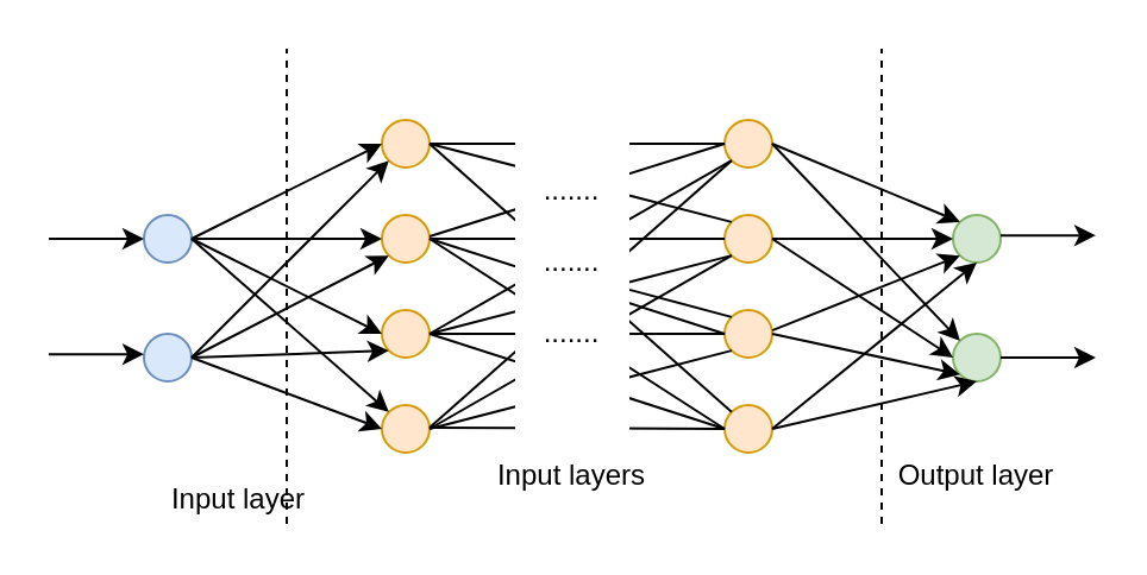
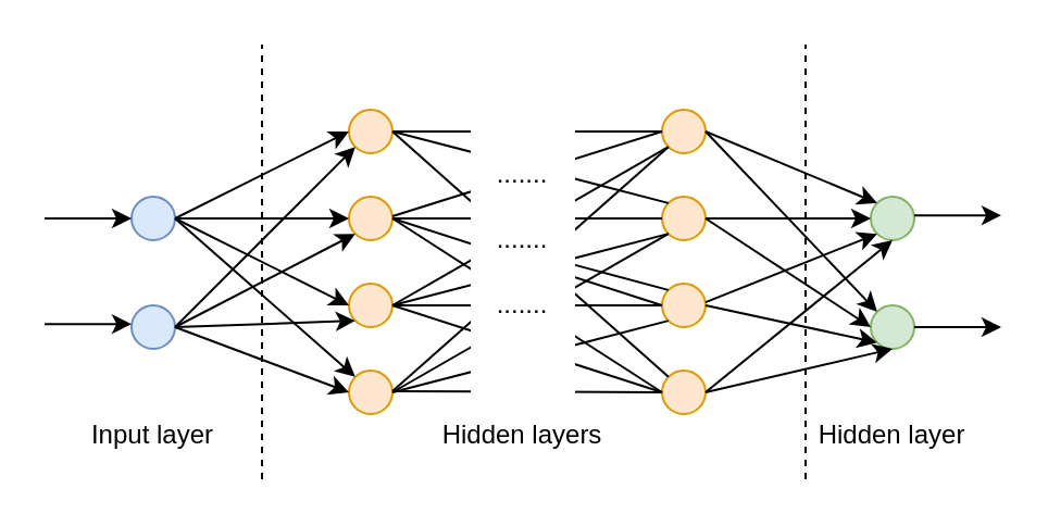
  <mxCell id="0" />
  <mxCell id="1" parent="0" />
  <mxCell id="2" value="" style="ellipse;whiteSpace=wrap;html=1;aspect=fixed;fillColor=#dae8fc;strokeColor=#6c8ebf;" vertex="1" parent="1"><mxGeometry x="60" y="90" width="20" height="20" as="geometry" /></mxCell>
  <mxCell id="3" value="" style="ellipse;whiteSpace=wrap;html=1;aspect=fixed;fillColor=#dae8fc;strokeColor=#6c8ebf;" vertex="1" parent="1"><mxGeometry x="60" y="140" width="20" height="20" as="geometry" /></mxCell>
  <mxCell id="4" value="" style="ellipse;whiteSpace=wrap;html=1;aspect=fixed;fillColor=#ffe6cc;strokeColor=#d79b00;" vertex="1" parent="1"><mxGeometry x="160" y="50" width="20" height="20" as="geometry" /></mxCell>
  <mxCell id="5" value="" style="ellipse;whiteSpace=wrap;html=1;aspect=fixed;fillColor=#ffe6cc;strokeColor=#d79b00;" vertex="1" parent="1"><mxGeometry x="160" y="90" width="20" height="20" as="geometry" /></mxCell>
  <mxCell id="6" value="" style="ellipse;whiteSpace=wrap;html=1;aspect=fixed;fillColor=#ffe6cc;strokeColor=#d79b00;" vertex="1" parent="1"><mxGeometry x="160" y="130" width="20" height="20" as="geometry" /></mxCell>
  <mxCell id="7" value="" style="ellipse;whiteSpace=wrap;html=1;aspect=fixed;fillColor=#ffe6cc;strokeColor=#d79b00;" vertex="1" parent="1"><mxGeometry x="160" y="170" width="20" height="20" as="geometry" /></mxCell>
  <mxCell id="8" value="" style="ellipse;whiteSpace=wrap;html=1;aspect=fixed;fillColor=#ffe6cc;strokeColor=#d79b00;" vertex="1" parent="1"><mxGeometry x="304" y="50" width="20" height="20" as="geometry" /></mxCell>
  <mxCell id="9" value="" style="ellipse;whiteSpace=wrap;html=1;aspect=fixed;fillColor=#ffe6cc;strokeColor=#d79b00;" vertex="1" parent="1"><mxGeometry x="304" y="90" width="20" height="20" as="geometry" /></mxCell>
  <mxCell id="10" value="" style="ellipse;whiteSpace=wrap;html=1;aspect=fixed;fillColor=#ffe6cc;strokeColor=#d79b00;" vertex="1" parent="1"><mxGeometry x="304" y="130" width="20" height="20" as="geometry" /></mxCell>
  <mxCell id="11" value="" style="ellipse;whiteSpace=wrap;html=1;aspect=fixed;fillColor=#ffe6cc;strokeColor=#d79b00;" vertex="1" parent="1"><mxGeometry x="304" y="170" width="20" height="20" as="geometry" /></mxCell>
  <mxCell id="12" value="" style="ellipse;whiteSpace=wrap;html=1;aspect=fixed;fillColor=#d5e8d4;strokeColor=#82b366;" vertex="1" parent="1"><mxGeometry x="400" y="90" width="20" height="20" as="geometry" /></mxCell>
  <mxCell id="13" value="" style="ellipse;whiteSpace=wrap;html=1;aspect=fixed;fillColor=#d5e8d4;strokeColor=#82b366;" vertex="1" parent="1"><mxGeometry x="400" y="140" width="20" height="20" as="geometry" /></mxCell>
  <mxCell id="14" value="" style="endArrow=none;dashed=1;html=1;" edge="1" parent="1"><mxGeometry width="50" height="50" relative="1" as="geometry"><mxPoint x="120" y="220" as="sourcePoint" /><mxPoint x="120" y="20" as="targetPoint" /></mxGeometry></mxCell>
  <mxCell id="15" value="" style="endArrow=none;dashed=1;html=1;" edge="1" parent="1"><mxGeometry width="50" height="50" relative="1" as="geometry"><mxPoint x="370" y="220" as="sourcePoint" /><mxPoint x="370" y="20" as="targetPoint" /></mxGeometry></mxCell>
  <mxCell id="16" value="" style="endArrow=classic;html=1;entryX=0;entryY=0.5;entryDx=0;entryDy=0;" edge="1" parent="1" target="4"><mxGeometry width="50" height="50" relative="1" as="geometry"><mxPoint x="80" y="100" as="sourcePoint" /><mxPoint x="130" y="45" as="targetPoint" /></mxGeometry></mxCell>
  <mxCell id="17" value="" style="endArrow=classic;html=1;" edge="1" parent="1"><mxGeometry width="50" height="50" relative="1" as="geometry"><mxPoint x="20" y="100" as="sourcePoint" /><mxPoint x="60" y="100" as="targetPoint" /></mxGeometry></mxCell>
  <mxCell id="18" value="" style="endArrow=classic;html=1;" edge="1" parent="1"><mxGeometry width="50" height="50" relative="1" as="geometry"><mxPoint x="20" y="148.57" as="sourcePoint" /><mxPoint x="60" y="148.57" as="targetPoint" /></mxGeometry></mxCell>
  <mxCell id="19" value="" style="endArrow=classic;html=1;" edge="1" parent="1"><mxGeometry width="50" height="50" relative="1" as="geometry"><mxPoint x="420" y="98.57" as="sourcePoint" /><mxPoint x="460" y="98.57" as="targetPoint" /></mxGeometry></mxCell>
  <mxCell id="20" value="" style="endArrow=classic;html=1;" edge="1" parent="1"><mxGeometry width="50" height="50" relative="1" as="geometry"><mxPoint x="420" y="150" as="sourcePoint" /><mxPoint x="460" y="150" as="targetPoint" /></mxGeometry></mxCell>
  <mxCell id="21" value="" style="endArrow=classic;html=1;entryX=0;entryY=0.5;entryDx=0;entryDy=0;" edge="1" parent="1" target="5"><mxGeometry width="50" height="50" relative="1" as="geometry"><mxPoint x="80" y="100" as="sourcePoint" /><mxPoint x="130" y="50" as="targetPoint" /></mxGeometry></mxCell>
  <mxCell id="22" value="" style="endArrow=classic;html=1;entryX=0;entryY=0.5;entryDx=0;entryDy=0;" edge="1" parent="1" target="6"><mxGeometry width="50" height="50" relative="1" as="geometry"><mxPoint x="80" y="100" as="sourcePoint" /><mxPoint x="130" y="50" as="targetPoint" /></mxGeometry></mxCell>
  <mxCell id="23" value="" style="endArrow=classic;html=1;entryX=0;entryY=0;entryDx=0;entryDy=0;" edge="1" parent="1" target="7"><mxGeometry width="50" height="50" relative="1" as="geometry"><mxPoint x="80" y="100" as="sourcePoint" /><mxPoint x="160" y="150" as="targetPoint" /></mxGeometry></mxCell>
  <mxCell id="24" value="" style="endArrow=classic;html=1;entryX=0;entryY=1;entryDx=0;entryDy=0;" edge="1" parent="1" target="4"><mxGeometry width="50" height="50" relative="1" as="geometry"><mxPoint x="80" y="150" as="sourcePoint" /><mxPoint x="160" y="110" as="targetPoint" /></mxGeometry></mxCell>
  <mxCell id="25" value="" style="endArrow=classic;html=1;entryX=0;entryY=1;entryDx=0;entryDy=0;" edge="1" parent="1" target="5"><mxGeometry width="50" height="50" relative="1" as="geometry"><mxPoint x="80" y="150" as="sourcePoint" /><mxPoint x="160" y="110" as="targetPoint" /></mxGeometry></mxCell>
  <mxCell id="26" value="" style="endArrow=classic;html=1;entryX=0;entryY=1;entryDx=0;entryDy=0;" edge="1" parent="1" target="6"><mxGeometry width="50" height="50" relative="1" as="geometry"><mxPoint x="80" y="150" as="sourcePoint" /><mxPoint x="160" y="110" as="targetPoint" /></mxGeometry></mxCell>
  <mxCell id="27" value="" style="endArrow=classic;html=1;entryX=0;entryY=0.5;entryDx=0;entryDy=0;" edge="1" parent="1" target="7"><mxGeometry width="50" height="50" relative="1" as="geometry"><mxPoint x="80" y="150" as="sourcePoint" /><mxPoint x="160" y="110" as="targetPoint" /></mxGeometry></mxCell>
  <mxCell id="28" value="" style="endArrow=none;html=1;entryX=0;entryY=0.5;entryDx=0;entryDy=0;endFill=0;" edge="1" parent="1" target="8"><mxGeometry width="50" height="50" relative="1" as="geometry"><mxPoint x="180" y="60" as="sourcePoint" /><mxPoint x="230" y="10" as="targetPoint" /></mxGeometry></mxCell>
  <mxCell id="29" value="" style="endArrow=classic;html=1;entryX=0;entryY=0;entryDx=0;entryDy=0;" edge="1" parent="1" target="12"><mxGeometry width="50" height="50" relative="1" as="geometry"><mxPoint x="324" y="60" as="sourcePoint" /><mxPoint x="448" y="60" as="targetPoint" /></mxGeometry></mxCell>
  <mxCell id="30" value="" style="endArrow=classic;html=1;entryX=0;entryY=0.5;entryDx=0;entryDy=0;exitX=1;exitY=0.5;exitDx=0;exitDy=0;" edge="1" parent="1" source="9" target="12"><mxGeometry width="50" height="50" relative="1" as="geometry"><mxPoint x="321.07" y="60" as="sourcePoint" /><mxPoint x="399.999" y="92.929" as="targetPoint" /></mxGeometry></mxCell>
  <mxCell id="31" value="" style="endArrow=classic;html=1;entryX=0;entryY=1;entryDx=0;entryDy=0;exitX=1;exitY=0.5;exitDx=0;exitDy=0;" edge="1" parent="1" target="12"><mxGeometry width="50" height="50" relative="1" as="geometry"><mxPoint x="324" y="138.57" as="sourcePoint" /><mxPoint x="400" y="138.57" as="targetPoint" /></mxGeometry></mxCell>
  <mxCell id="32" value="" style="endArrow=classic;html=1;entryX=0.5;entryY=1;entryDx=0;entryDy=0;" edge="1" parent="1" target="12"><mxGeometry width="50" height="50" relative="1" as="geometry"><mxPoint x="324" y="180" as="sourcePoint" /><mxPoint x="402.929" y="150.001" as="targetPoint" /></mxGeometry></mxCell>
  <mxCell id="33" value="" style="endArrow=classic;html=1;entryX=0;entryY=0;entryDx=0;entryDy=0;" edge="1" parent="1" target="13"><mxGeometry width="50" height="50" relative="1" as="geometry"><mxPoint x="324" y="60" as="sourcePoint" /><mxPoint x="402.929" y="92.929" as="targetPoint" /></mxGeometry></mxCell>
  <mxCell id="34" value="" style="endArrow=classic;html=1;entryX=0;entryY=0.5;entryDx=0;entryDy=0;exitX=1;exitY=0.5;exitDx=0;exitDy=0;" edge="1" parent="1" target="13"><mxGeometry width="50" height="50" relative="1" as="geometry"><mxPoint x="324" y="100" as="sourcePoint" /><mxPoint x="400" y="100" as="targetPoint" /></mxGeometry></mxCell>
  <mxCell id="35" value="" style="endArrow=classic;html=1;entryX=0;entryY=1;entryDx=0;entryDy=0;exitX=1;exitY=0.5;exitDx=0;exitDy=0;" edge="1" parent="1" target="13"><mxGeometry width="50" height="50" relative="1" as="geometry"><mxPoint x="324" y="140" as="sourcePoint" /><mxPoint x="402.929" y="108.501" as="targetPoint" /></mxGeometry></mxCell>
  <mxCell id="36" value="" style="endArrow=classic;html=1;entryX=0.5;entryY=1;entryDx=0;entryDy=0;" edge="1" parent="1" target="13"><mxGeometry width="50" height="50" relative="1" as="geometry"><mxPoint x="324" y="180" as="sourcePoint" /><mxPoint x="410" y="110" as="targetPoint" /></mxGeometry></mxCell>
  <mxCell id="37" value="" style="endArrow=none;html=1;entryX=0;entryY=0;entryDx=0;entryDy=0;endFill=0;" edge="1" parent="1" target="9"><mxGeometry width="50" height="50" relative="1" as="geometry"><mxPoint x="180" y="60" as="sourcePoint" /><mxPoint x="304" y="60" as="targetPoint" /></mxGeometry></mxCell>
  <mxCell id="38" value="" style="endArrow=none;html=1;entryX=0;entryY=0;entryDx=0;entryDy=0;endFill=0;" edge="1" parent="1" source="52" target="10"><mxGeometry width="50" height="50" relative="1" as="geometry"><mxPoint x="180" y="60" as="sourcePoint" /><mxPoint x="306.929" y="92.929" as="targetPoint" /></mxGeometry></mxCell>
  <mxCell id="39" value="" style="endArrow=none;html=1;entryX=0;entryY=0;entryDx=0;entryDy=0;endFill=0;" edge="1" parent="1" target="11"><mxGeometry width="50" height="50" relative="1" as="geometry"><mxPoint x="180" y="60" as="sourcePoint" /><mxPoint x="306.929" y="92.929" as="targetPoint" /></mxGeometry></mxCell>
  <mxCell id="40" value="" style="endArrow=none;html=1;entryX=0;entryY=0.5;entryDx=0;entryDy=0;endFill=0;" edge="1" parent="1" target="8"><mxGeometry width="50" height="50" relative="1" as="geometry"><mxPoint x="180" y="99" as="sourcePoint" /><mxPoint x="304" y="99" as="targetPoint" /></mxGeometry></mxCell>
  <mxCell id="41" value="" style="endArrow=none;html=1;entryX=0;entryY=0.5;entryDx=0;entryDy=0;endFill=0;" edge="1" parent="1" target="9"><mxGeometry width="50" height="50" relative="1" as="geometry"><mxPoint x="180" y="100" as="sourcePoint" /><mxPoint x="304" y="61" as="targetPoint" /></mxGeometry></mxCell>
  <mxCell id="42" value="" style="endArrow=none;html=1;entryX=0;entryY=0.5;entryDx=0;entryDy=0;exitX=1;exitY=0.5;exitDx=0;exitDy=0;endFill=0;" edge="1" parent="1" source="5" target="10"><mxGeometry width="50" height="50" relative="1" as="geometry"><mxPoint x="180" y="99" as="sourcePoint" /><mxPoint x="304" y="99" as="targetPoint" /></mxGeometry></mxCell>
  <mxCell id="43" value="" style="endArrow=none;html=1;entryX=0;entryY=0.5;entryDx=0;entryDy=0;exitX=1;exitY=0.5;exitDx=0;exitDy=0;endFill=0;" edge="1" parent="1" target="11"><mxGeometry width="50" height="50" relative="1" as="geometry"><mxPoint x="180" y="100" as="sourcePoint" /><mxPoint x="304" y="140" as="targetPoint" /></mxGeometry></mxCell>
  <mxCell id="44" value="" style="endArrow=none;html=1;entryX=0;entryY=0.5;entryDx=0;entryDy=0;endFill=0;" edge="1" parent="1" target="10"><mxGeometry width="50" height="50" relative="1" as="geometry"><mxPoint x="180" y="140" as="sourcePoint" /><mxPoint x="307" y="140" as="targetPoint" /></mxGeometry></mxCell>
  <mxCell id="45" value="" style="endArrow=none;html=1;entryX=0;entryY=0.5;entryDx=0;entryDy=0;endFill=0;" edge="1" parent="1" target="11"><mxGeometry width="50" height="50" relative="1" as="geometry"><mxPoint x="180" y="179.5" as="sourcePoint" /><mxPoint x="307" y="180" as="targetPoint" /></mxGeometry></mxCell>
  <mxCell id="46" value="" style="endArrow=none;html=1;entryX=0;entryY=1;entryDx=0;entryDy=0;endFill=0;" edge="1" parent="1" target="8"><mxGeometry width="50" height="50" relative="1" as="geometry"><mxPoint x="180" y="140" as="sourcePoint" /><mxPoint x="304" y="140" as="targetPoint" /></mxGeometry></mxCell>
  <mxCell id="47" value="" style="endArrow=none;html=1;entryX=0;entryY=1;entryDx=0;entryDy=0;endFill=0;" edge="1" parent="1" target="9"><mxGeometry width="50" height="50" relative="1" as="geometry"><mxPoint x="180" y="140" as="sourcePoint" /><mxPoint x="306.929" y="67.071" as="targetPoint" /></mxGeometry></mxCell>
  <mxCell id="48" value="" style="endArrow=none;html=1;entryX=0;entryY=0.5;entryDx=0;entryDy=0;endFill=0;" edge="1" parent="1" target="11"><mxGeometry width="50" height="50" relative="1" as="geometry"><mxPoint x="180" y="140" as="sourcePoint" /><mxPoint x="306.929" y="107.071" as="targetPoint" /></mxGeometry></mxCell>
  <mxCell id="49" value="" style="endArrow=none;html=1;entryX=0;entryY=1;entryDx=0;entryDy=0;endFill=0;" edge="1" parent="1" target="8"><mxGeometry width="50" height="50" relative="1" as="geometry"><mxPoint x="180" y="179.5" as="sourcePoint" /><mxPoint x="304" y="180" as="targetPoint" /></mxGeometry></mxCell>
  <mxCell id="50" value="" style="endArrow=none;html=1;entryX=0;entryY=1;entryDx=0;entryDy=0;exitX=1;exitY=0.5;exitDx=0;exitDy=0;endFill=0;" edge="1" parent="1" source="7" target="9"><mxGeometry width="50" height="50" relative="1" as="geometry"><mxPoint x="187" y="172.43" as="sourcePoint" /><mxPoint x="313.929" y="60.001" as="targetPoint" /></mxGeometry></mxCell>
  <mxCell id="51" value="" style="endArrow=none;html=1;entryX=0;entryY=1;entryDx=0;entryDy=0;exitX=1;exitY=0.5;exitDx=0;exitDy=0;endFill=0;" edge="1" parent="1" source="7" target="10"><mxGeometry width="50" height="50" relative="1" as="geometry"><mxPoint x="187" y="176.46" as="sourcePoint" /><mxPoint x="313.929" y="103.531" as="targetPoint" /></mxGeometry></mxCell>
  <mxCell id="52" value="" style="rounded=0;whiteSpace=wrap;html=1;fillColor=#ffffff;strokeColor=none;" vertex="1" parent="1"><mxGeometry x="216" y="30" width="48" height="170" as="geometry" /></mxCell>
  <mxCell id="53" value="......." style="text;html=1;strokeColor=none;fillColor=none;align=center;verticalAlign=middle;whiteSpace=wrap;rounded=0;" vertex="1" parent="1"><mxGeometry x="220" y="70" width="40" height="20" as="geometry" /></mxCell>
  <mxCell id="54" value="......." style="text;html=1;strokeColor=none;fillColor=none;align=center;verticalAlign=middle;whiteSpace=wrap;rounded=0;" vertex="1" parent="1"><mxGeometry x="220" y="100" width="40" height="20" as="geometry" /></mxCell>
  <mxCell id="55" value="......." style="text;html=1;strokeColor=none;fillColor=none;align=center;verticalAlign=middle;whiteSpace=wrap;rounded=0;" vertex="1" parent="1"><mxGeometry x="220" y="130" width="40" height="20" as="geometry" /></mxCell>
- <mxCell id="56" value="Input layer" style="text;html=1;strokeColor=none;fillColor=none;align=center;verticalAlign=middle;whiteSpace=wrap;rounded=0;" vertex="1" parent="1"><mxGeometry x="65" y="200" width="70" height="20" as="geometry" /></mxCell>
- <mxCell id="57" value="Input layers" style="text;html=1;strokeColor=none;fillColor=none;align=center;verticalAlign=middle;whiteSpace=wrap;rounded=0;" vertex="1" parent="1"><mxGeometry x="193" y="190" width="94" height="20" as="geometry" /></mxCell>
- <mxCell id="58" value="Output layer" style="text;html=1;strokeColor=none;fillColor=none;align=center;verticalAlign=middle;whiteSpace=wrap;rounded=0;" vertex="1" parent="1"><mxGeometry x="375" y="190" width="70" height="20" as="geometry" /></mxCell>
+ <mxCell id="56" value="Input layer" style="text;html=1;strokeColor=none;fillColor=none;align=center;verticalAlign=middle;whiteSpace=wrap;rounded=0;" vertex="1" parent="1"><mxGeometry x="35" y="190" width="70" height="20" as="geometry" /></mxCell>
+ <mxCell id="57" value="Hidden layers" style="text;html=1;strokeColor=none;fillColor=none;align=center;verticalAlign=middle;whiteSpace=wrap;rounded=0;" vertex="1" parent="1"><mxGeometry x="193" y="190" width="94" height="20" as="geometry" /></mxCell>
+ <mxCell id="58" value="Hidden layer" style="text;html=1;strokeColor=none;fillColor=none;align=center;verticalAlign=middle;whiteSpace=wrap;rounded=0;" vertex="1" parent="1"><mxGeometry x="375" y="190" width="70" height="20" as="geometry" /></mxCell>
